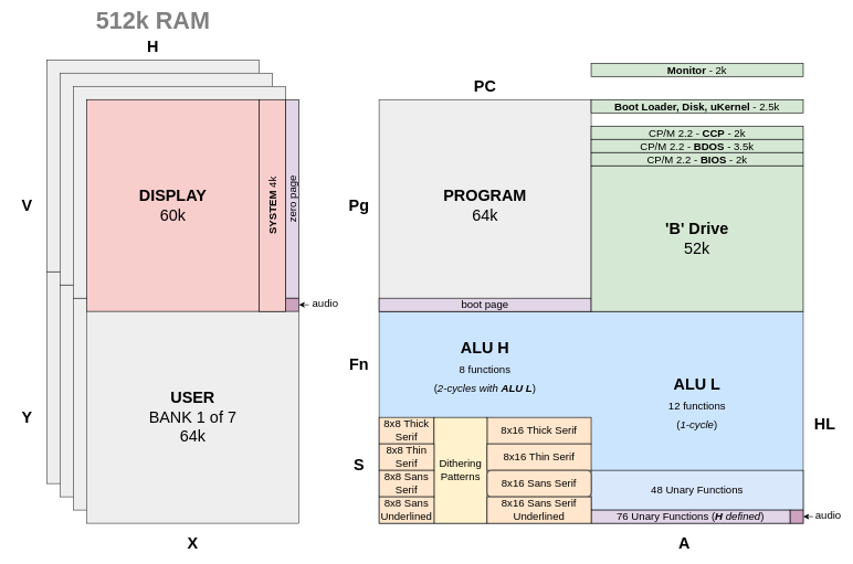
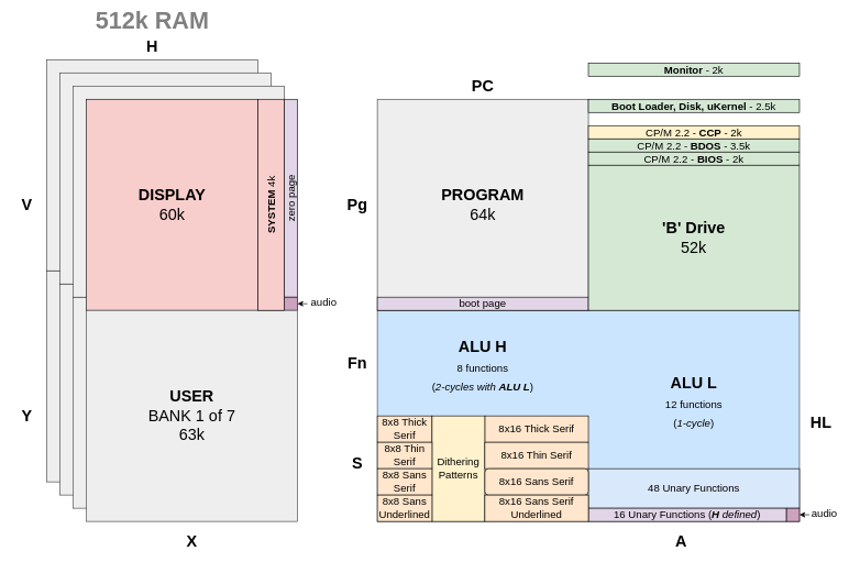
  <mxCell id="0" />
  <mxCell id="1" parent="0" />
  <mxCell id="2" value="&lt;font&gt;&lt;br&gt;&lt;/font&gt;" style="whiteSpace=wrap;html=1;aspect=fixed;fillColor=#eeeeee;strokeColor=#36393d;" parent="1" vertex="1"><mxGeometry x="70" y="410" width="320" height="320" as="geometry" /></mxCell>
  <mxCell id="3" value="&lt;font&gt;&lt;br&gt;&lt;/font&gt;" style="whiteSpace=wrap;html=1;aspect=fixed;fillColor=#eeeeee;strokeColor=#36393d;" parent="1" vertex="1"><mxGeometry x="90" y="430" width="320" height="320" as="geometry" /></mxCell>
  <mxCell id="4" value="&lt;font&gt;&lt;br&gt;&lt;/font&gt;" style="whiteSpace=wrap;html=1;aspect=fixed;fillColor=#eeeeee;strokeColor=#36393d;" parent="1" vertex="1"><mxGeometry x="70" y="90" width="320" height="320" as="geometry" /></mxCell>
  <mxCell id="5" value="&lt;font&gt;&lt;br&gt;&lt;/font&gt;" style="whiteSpace=wrap;html=1;aspect=fixed;fillColor=#eeeeee;strokeColor=#36393d;" parent="1" vertex="1"><mxGeometry x="90" y="110" width="320" height="320" as="geometry" /></mxCell>
  <mxCell id="6" value="&lt;font&gt;&lt;br&gt;&lt;/font&gt;" style="whiteSpace=wrap;html=1;aspect=fixed;fillColor=#eeeeee;strokeColor=#36393d;" parent="1" vertex="1"><mxGeometry x="110" y="450" width="320" height="320" as="geometry" /></mxCell>
  <mxCell id="7" value="&lt;font&gt;&lt;br&gt;&lt;/font&gt;" style="whiteSpace=wrap;html=1;aspect=fixed;fillColor=#eeeeee;strokeColor=#36393d;" parent="1" vertex="1"><mxGeometry x="110" y="130" width="320" height="320" as="geometry" /></mxCell>
  <mxCell id="8" value="" style="rounded=0;whiteSpace=wrap;html=1;fontSize=24;fillColor=#cce5ff;strokeColor=#36393d;" parent="1" vertex="1"><mxGeometry x="571" y="470" width="640" height="320" as="geometry" /></mxCell>
  <mxCell id="9" value="&lt;font&gt;&lt;font style=&quot;font-size: 24px&quot;&gt;&lt;b&gt;PROGRAM&lt;/b&gt;&lt;br&gt;64k&lt;/font&gt;&lt;br&gt;&lt;/font&gt;" style="whiteSpace=wrap;html=1;aspect=fixed;fillColor=#eeeeee;strokeColor=#36393d;" parent="1" vertex="1"><mxGeometry x="571" y="150" width="320" height="320" as="geometry" /></mxCell>
  <mxCell id="10" value="zero page" style="rounded=0;whiteSpace=wrap;html=1;fontSize=16;rotation=-90;fillColor=#e1d5e7;strokeColor=#000000;" parent="1" vertex="1"><mxGeometry x="290" y="290" width="300" height="20" as="geometry" /></mxCell>
  <mxCell id="11" value="&lt;font&gt;&lt;span style=&quot;font-size: 24px&quot;&gt;&lt;b&gt;DISPLAY&lt;/b&gt;&lt;br&gt;60k&lt;/span&gt;&lt;br&gt;&lt;/font&gt;" style="rounded=0;whiteSpace=wrap;html=1;fontSize=16;fillColor=#f8cecc;strokeColor=#000000;" parent="1" vertex="1"><mxGeometry x="130" y="150" width="260" height="320" as="geometry" /></mxCell>
  <mxCell id="12" value="" style="whiteSpace=wrap;html=1;aspect=fixed;fontSize=24;fillColor=#CDA2BE;strokeColor=#000000;" parent="1" vertex="1"><mxGeometry x="430" y="450" width="20" height="20" as="geometry" /></mxCell>
  <mxCell id="13" value="X" style="text;html=1;strokeColor=none;fillColor=none;align=center;verticalAlign=middle;whiteSpace=wrap;rounded=0;fontSize=24;fontStyle=1" parent="1" vertex="1"><mxGeometry x="270" y="810" width="40" height="20" as="geometry" /></mxCell>
  <mxCell id="14" value="Pg" style="text;html=1;strokeColor=none;fillColor=none;align=center;verticalAlign=middle;whiteSpace=wrap;rounded=0;fontSize=24;fontStyle=1" parent="1" vertex="1"><mxGeometry x="521" y="300" width="40" height="20" as="geometry" /></mxCell>
  <mxCell id="15" value="boot page" style="rounded=0;whiteSpace=wrap;html=1;fontSize=16;fillColor=#e1d5e7;strokeColor=#000000;" parent="1" vertex="1"><mxGeometry x="571" y="450" width="320" height="20" as="geometry" /></mxCell>
  <mxCell id="16" value="8x8 Thick Serif" style="rounded=0;whiteSpace=wrap;html=1;fontSize=16;fillColor=#ffe6cc;strokeColor=#000000;" parent="1" vertex="1"><mxGeometry x="571" y="630" width="83" height="40" as="geometry" /></mxCell>
  <mxCell id="17" value="PC" style="text;html=1;strokeColor=none;fillColor=none;align=center;verticalAlign=middle;whiteSpace=wrap;rounded=0;fontSize=24;fontStyle=1" parent="1" vertex="1"><mxGeometry x="711" y="120" width="40" height="20" as="geometry" /></mxCell>
  <mxCell id="18" value="8x16 Thick Serif" style="rounded=0;whiteSpace=wrap;html=1;fontSize=16;fillColor=#ffe6cc;strokeColor=#000000;" parent="1" vertex="1"><mxGeometry x="734" y="630" width="157" height="40" as="geometry" /></mxCell>
  <mxCell id="19" value="Dithering&lt;br&gt;Patterns" style="rounded=0;whiteSpace=wrap;html=1;fontSize=16;fillColor=#fff2cc;strokeColor=#000000;" parent="1" vertex="1"><mxGeometry x="654" y="630" width="80" height="160" as="geometry" /></mxCell>
  <mxCell id="20" value="48 Unary Functions" style="rounded=0;whiteSpace=wrap;html=1;fontSize=16;fillColor=#dae8fc;strokeColor=#000000;" parent="1" vertex="1"><mxGeometry x="891" y="710" width="320" height="60" as="geometry" /></mxCell>
  <mxCell id="21" value="" style="whiteSpace=wrap;html=1;aspect=fixed;fontSize=24;fillColor=#CDA2BE;" parent="1" vertex="1"><mxGeometry x="1191" y="770" width="20" height="20" as="geometry" /></mxCell>
  <mxCell id="22" value="ALU H&lt;br&gt;&lt;span style=&quot;font-size: 16px&quot;&gt;&lt;font style=&quot;font-size: 16px&quot;&gt;&lt;span style=&quot;font-weight: normal&quot;&gt;8 functions&lt;br&gt;&lt;/span&gt;&lt;span style=&quot;font-weight: normal&quot;&gt;(&lt;/span&gt;&lt;i&gt;&lt;span style=&quot;font-weight: normal&quot;&gt;2-cycles with &lt;/span&gt;ALU L&lt;/i&gt;&lt;span style=&quot;font-weight: normal&quot;&gt;)&lt;/span&gt;&lt;/font&gt;&lt;/span&gt;" style="text;html=1;strokeColor=none;fillColor=none;align=center;verticalAlign=middle;whiteSpace=wrap;rounded=0;fontSize=24;fontStyle=1" parent="1" vertex="1"><mxGeometry x="591" y="545" width="280" height="20" as="geometry" /></mxCell>
- <mxCell id="23" value="76 Unary Functions (&lt;i&gt;&lt;b&gt;H&lt;/b&gt;&amp;nbsp;defined&lt;/i&gt;)" style="rounded=0;whiteSpace=wrap;html=1;fontSize=16;fillColor=#e1d5e7;strokeColor=#000000;" parent="1" vertex="1"><mxGeometry x="891" y="770" width="300" height="20" as="geometry" /></mxCell>
+ <mxCell id="23" value="16 Unary Functions (&lt;i&gt;&lt;b&gt;H&lt;/b&gt;&amp;nbsp;defined&lt;/i&gt;)" style="rounded=0;whiteSpace=wrap;html=1;fontSize=16;fillColor=#e1d5e7;strokeColor=#000000;" parent="1" vertex="1"><mxGeometry x="891" y="770" width="300" height="20" as="geometry" /></mxCell>
  <mxCell id="24" value="&lt;font&gt;ALU L&lt;br&gt;&lt;/font&gt;&lt;font style=&quot;font-size: 16px ; font-weight: normal&quot;&gt;12 functions&lt;br&gt;(&lt;i&gt;1-cycle&lt;/i&gt;)&lt;/font&gt;" style="text;html=1;strokeColor=none;fillColor=none;align=center;verticalAlign=middle;whiteSpace=wrap;rounded=0;fontSize=24;fontStyle=1" parent="1" vertex="1"><mxGeometry x="986" y="580" width="130" height="60" as="geometry" /></mxCell>
- <mxCell id="25" value="&lt;font&gt;&lt;span style=&quot;font-size: 24px&quot;&gt;&lt;b&gt;USER&lt;/b&gt;&lt;br&gt;BANK 1 of 7&lt;br&gt;64k&lt;/span&gt;&lt;br&gt;&lt;/font&gt;" style="whiteSpace=wrap;html=1;aspect=fixed;fillColor=#eeeeee;strokeColor=#36393d;" parent="1" vertex="1"><mxGeometry x="130" y="470" width="320" height="320" as="geometry" /></mxCell>
+ <mxCell id="25" value="&lt;font&gt;&lt;span style=&quot;font-size: 24px&quot;&gt;&lt;b&gt;USER&lt;/b&gt;&lt;br&gt;BANK 1 of 7&lt;br&gt;63k&lt;/span&gt;&lt;br&gt;&lt;/font&gt;" style="whiteSpace=wrap;html=1;aspect=fixed;fillColor=#eeeeee;strokeColor=#36393d;" parent="1" vertex="1"><mxGeometry x="130" y="470" width="320" height="320" as="geometry" /></mxCell>
  <mxCell id="26" value="&lt;span style=&quot;font-weight: normal&quot;&gt;&lt;font style=&quot;font-size: 16px&quot;&gt;audio&lt;br&gt;&lt;/font&gt;&lt;/span&gt;" style="text;html=1;strokeColor=none;fillColor=none;align=center;verticalAlign=middle;whiteSpace=wrap;rounded=0;fontSize=24;fontStyle=1" parent="1" vertex="1"><mxGeometry x="440" y="450" width="100" height="10" as="geometry" /></mxCell>
  <mxCell id="27" value="" style="endArrow=classic;html=1;fontSize=16;entryX=1;entryY=0.5;entryDx=0;entryDy=0;exitX=0.25;exitY=1;exitDx=0;exitDy=0;" parent="1" source="26" target="12" edge="1"><mxGeometry width="50" height="50" relative="1" as="geometry"><mxPoint x="470" y="460" as="sourcePoint" /><mxPoint x="287" y="540" as="targetPoint" /></mxGeometry></mxCell>
  <mxCell id="28" value="A" style="text;html=1;strokeColor=none;fillColor=none;align=center;verticalAlign=middle;whiteSpace=wrap;rounded=0;fontSize=24;fontStyle=1" parent="1" vertex="1"><mxGeometry x="1012" y="810" width="40" height="20" as="geometry" /></mxCell>
  <mxCell id="29" value="Fn" style="text;html=1;strokeColor=none;fillColor=none;align=center;verticalAlign=middle;whiteSpace=wrap;rounded=0;fontSize=24;fontStyle=1" parent="1" vertex="1"><mxGeometry x="521" y="540" width="40" height="20" as="geometry" /></mxCell>
  <mxCell id="30" value="&lt;sub&gt;&lt;font style=&quot;font-size: 24px&quot;&gt;S&lt;/font&gt;&lt;/sub&gt;" style="text;html=1;strokeColor=none;fillColor=none;align=center;verticalAlign=middle;whiteSpace=wrap;rounded=0;fontSize=24;fontStyle=1" parent="1" vertex="1"><mxGeometry x="521" y="690" width="40" height="20" as="geometry" /></mxCell>
  <mxCell id="31" value="H" style="text;html=1;strokeColor=none;fillColor=none;align=center;verticalAlign=middle;whiteSpace=wrap;rounded=0;fontSize=24;fontStyle=1" parent="1" vertex="1"><mxGeometry x="210" y="60" width="40" height="20" as="geometry" /></mxCell>
  <mxCell id="32" value="&lt;font style=&quot;font-size: 36px&quot; color=&quot;#808080&quot;&gt;512k RAM&lt;/font&gt;" style="text;html=1;strokeColor=none;fillColor=none;align=center;verticalAlign=middle;whiteSpace=wrap;rounded=0;fontSize=24;fontStyle=1" parent="1" vertex="1"><mxGeometry x="130" y="20" width="200" height="20" as="geometry" /></mxCell>
  <mxCell id="33" value="V" style="text;html=1;strokeColor=none;fillColor=none;align=center;verticalAlign=middle;whiteSpace=wrap;rounded=0;fontSize=24;fontStyle=1" parent="1" vertex="1"><mxGeometry x="20" y="300" width="40" height="20" as="geometry" /></mxCell>
  <mxCell id="34" value="Y" style="text;html=1;strokeColor=none;fillColor=none;align=center;verticalAlign=middle;whiteSpace=wrap;rounded=0;fontSize=24;fontStyle=1" parent="1" vertex="1"><mxGeometry x="20" y="620" width="40" height="20" as="geometry" /></mxCell>
  <mxCell id="35" value="HL" style="text;html=1;strokeColor=none;fillColor=none;align=center;verticalAlign=middle;whiteSpace=wrap;rounded=0;fontSize=24;fontStyle=1" parent="1" vertex="1"><mxGeometry x="1224" y="630" width="40" height="20" as="geometry" /></mxCell>
  <mxCell id="36" value="" style="endArrow=classic;html=1;fontSize=16;entryX=1;entryY=0.5;entryDx=0;entryDy=0;exitX=0.25;exitY=1;exitDx=0;exitDy=0;" parent="1" edge="1"><mxGeometry width="50" height="50" relative="1" as="geometry"><mxPoint x="1226" y="779.92" as="sourcePoint" /><mxPoint x="1211" y="779.92" as="targetPoint" /></mxGeometry></mxCell>
  <mxCell id="37" value="&lt;span style=&quot;font-weight: normal&quot;&gt;&lt;font style=&quot;font-size: 16px&quot;&gt;audio&lt;br&gt;&lt;/font&gt;&lt;/span&gt;" style="text;html=1;strokeColor=none;fillColor=none;align=center;verticalAlign=middle;whiteSpace=wrap;rounded=0;fontSize=24;fontStyle=1" parent="1" vertex="1"><mxGeometry x="1234" y="770" width="30" height="10" as="geometry" /></mxCell>
  <mxCell id="38" value="&lt;b&gt;SYSTEM&lt;/b&gt; 4k" style="rounded=0;whiteSpace=wrap;html=1;fontSize=16;rotation=-90;fillColor=#f8cecc;strokeColor=#000000;" parent="1" vertex="1"><mxGeometry x="250" y="290" width="320" height="40" as="geometry" /></mxCell>
  <mxCell id="39" value="8x8 Thin Serif" style="rounded=0;whiteSpace=wrap;html=1;fontSize=16;fillColor=#ffe6cc;strokeColor=#000000;" parent="1" vertex="1"><mxGeometry x="571" y="670" width="83" height="40" as="geometry" /></mxCell>
  <mxCell id="40" value="8x16 Thin Serif" style="rounded=0;whiteSpace=wrap;html=1;fontSize=16;fillColor=#ffe6cc;strokeColor=#000000;" parent="1" vertex="1"><mxGeometry x="734" y="670" width="157" height="40" as="geometry" /></mxCell>
  <mxCell id="41" value="8x8 Sans Serif" style="rounded=0;whiteSpace=wrap;html=1;fontSize=16;fillColor=#ffe6cc;strokeColor=#000000;" parent="1" vertex="1"><mxGeometry x="571" y="710" width="83" height="40" as="geometry" /></mxCell>
  <mxCell id="42" value="8x16 Sans Serif" style="whiteSpace=wrap;html=1;fontSize=16;fillColor=#ffe6cc;strokeColor=#000000;rounded=1;" parent="1" vertex="1"><mxGeometry x="734" y="710" width="157" height="40" as="geometry" /></mxCell>
  <mxCell id="43" value="8x8 Sans Underlined" style="rounded=0;whiteSpace=wrap;html=1;fontSize=16;fillColor=#ffe6cc;strokeColor=#000000;" parent="1" vertex="1"><mxGeometry x="571" y="750" width="83" height="40" as="geometry" /></mxCell>
  <mxCell id="44" value="8x16 Sans Serif Underlined" style="rounded=0;whiteSpace=wrap;html=1;fontSize=16;fillColor=#ffe6cc;strokeColor=#000000;" parent="1" vertex="1"><mxGeometry x="734" y="750" width="157" height="40" as="geometry" /></mxCell>
  <mxCell id="45" value="&lt;b&gt;Boot Loader, Disk, uKernel&lt;/b&gt;&amp;nbsp;- 2.5k" style="rounded=0;whiteSpace=wrap;html=1;fontSize=16;fillColor=#d5e8d4;strokeColor=#000000;" vertex="1" parent="1"><mxGeometry x="891" y="150" width="320" height="20" as="geometry" /></mxCell>
  <mxCell id="46" value="&lt;b&gt;Monitor&lt;/b&gt; - 2k" style="rounded=0;whiteSpace=wrap;html=1;fontSize=16;fillColor=#d5e8d4;strokeColor=#000000;" vertex="1" parent="1"><mxGeometry x="891" y="95" width="320" height="20" as="geometry" /></mxCell>
- <mxCell id="47" value="CP/M 2.2 - &lt;b&gt;CCP&lt;/b&gt; - 2k" style="rounded=0;whiteSpace=wrap;html=1;fontSize=16;fillColor=#d5e8d4;strokeColor=#000000;" vertex="1" parent="1"><mxGeometry x="891" y="190" width="320" height="20" as="geometry" /></mxCell>
+ <mxCell id="47" value="CP/M 2.2 - &lt;b&gt;CCP&lt;/b&gt; - 2k" style="rounded=0;whiteSpace=wrap;html=1;fontSize=16;fillColor=#fff2cc;strokeColor=#000000;" vertex="1" parent="1"><mxGeometry x="891" y="190" width="320" height="20" as="geometry" /></mxCell>
  <mxCell id="48" value="CP/M 2.2 - &lt;b&gt;BDOS&lt;/b&gt; - 3.5k&lt;span style=&quot;color: rgba(0 , 0 , 0 , 0) ; font-family: monospace ; font-size: 0px&quot;&gt;%3CmxGraphModel%3E%3Croot%3E%3CmxCell%20id%3D%220%22%2F%3E%3CmxCell%20id%3D%221%22%20parent%3D%220%22%2F%3E%3CmxCell%20id%3D%222%22%20value%3D%22Monitor%22%20style%3D%22rounded%3D0%3BwhiteSpace%3Dwrap%3Bhtml%3D1%3BfontSize%3D16%3BfillColor%3D%23d5e8d4%3BstrokeColor%3D%23000000%3B%22%20vertex%3D%221%22%20parent%3D%221%22%3E%3CmxGeometry%20x%3D%22-451%22%20y%3D%22-2340%22%20width%3D%22320%22%20height%3D%2220%22%20as%3D%22geometry%22%2F%3E%3C%2FmxCell%3E%3C%2Froot%3E%3C%2FmxGraphModel%3E&lt;/span&gt;" style="rounded=0;whiteSpace=wrap;html=1;fontSize=16;fillColor=#d5e8d4;strokeColor=#000000;" vertex="1" parent="1"><mxGeometry x="891" y="210" width="320" height="20" as="geometry" /></mxCell>
  <mxCell id="49" value="CP/M 2.2 - &lt;b&gt;BIOS&lt;/b&gt; - 2k&lt;span style=&quot;color: rgba(0 , 0 , 0 , 0) ; font-family: monospace ; font-size: 0px&quot;&gt;%3CmxGraphModel%3E%3Croot%3E%3CmxCell%20id%3D%220%22%2F%3E%3CmxCell%20id%3D%221%22%20parent%3D%220%22%2F%3E%3CmxCell%20id%3D%222%22%20value%3D%22Monitor%22%20style%3D%22rounded%3D0%3BwhiteSpace%3Dwrap%3Bhtml%3D1%3BfontSize%3D16%3BfillColor%3D%23d5e8d4%3BstrokeColor%3D%23000000%3B%22%20vertex%3D%221%22%20parent%3D%221%22%3E%3CmxGeometry%20x%3D%22-451%22%20y%3D%22-2340%22%20width%3D%22320%22%20height%3D%2220%22%20as%3D%22geometry%22%2F%3E%3C%2FmxCell%3E%3C%2Froot%3E%3C%2FmxGraphModel%3E&lt;/span&gt;" style="rounded=0;whiteSpace=wrap;html=1;fontSize=16;fillColor=#d5e8d4;strokeColor=#000000;" vertex="1" parent="1"><mxGeometry x="891" y="230" width="320" height="20" as="geometry" /></mxCell>
  <mxCell id="50" value="&lt;font style=&quot;font-size: 24px&quot;&gt;&lt;b&gt;'B' Drive&lt;/b&gt;&lt;br&gt;52k&lt;/font&gt;" style="rounded=0;whiteSpace=wrap;html=1;fontSize=16;fillColor=#d5e8d4;strokeColor=#000000;" vertex="1" parent="1"><mxGeometry x="891" y="250" width="320" height="220" as="geometry" /></mxCell>
